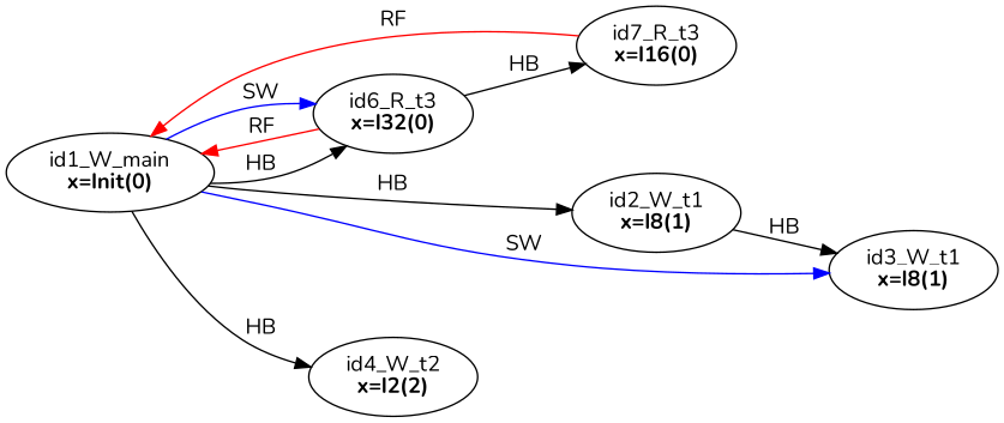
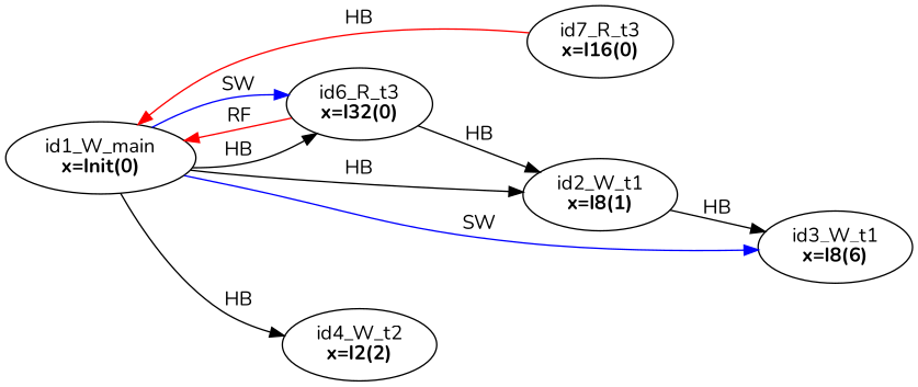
  digraph {
    fontname=Nunito
    rankdir=LR
    splines=true
    node [fontname=Nunito]
    edge [color=black fontname=Nunito]
    n1 [label=<id2_W_t1<br/><B>x=I8(1)</B>>]
-   n2 [label=<id3_W_t1<br/><B>x=I8(1)</B>>]
+   n2 [label=<id3_W_t1<br/><B>x=I8(6)</B>>]
    n3 [label=<id4_W_t2<br/><B>x=I2(2)</B>>]
    n4 [label=<id6_R_t3<br/><B>x=I32(0)</B>>]
    n5 [label=<id7_R_t3<br/><B>x=I16(0)</B>>]
    n6 [label=<id1_W_main<br/><B>x=Init(0)</B>>]
    n1 -> n2 [label=HB]
-   n4 -> n5 [label=HB]
+   n4 -> n1 [label=HB]
    n4 -> n6 [color=red label=RF]
-   n5 -> n6 [color=red label=RF]
+   n5 -> n6 [color=red label=HB]
    n6 -> n1 [label=HB]
    n6 -> n2 [color=blue label=SW]
    n6 -> n3 [label=HB]
    n6 -> n4 [label=HB]
    n6 -> n4 [color=blue label=SW]
  }
